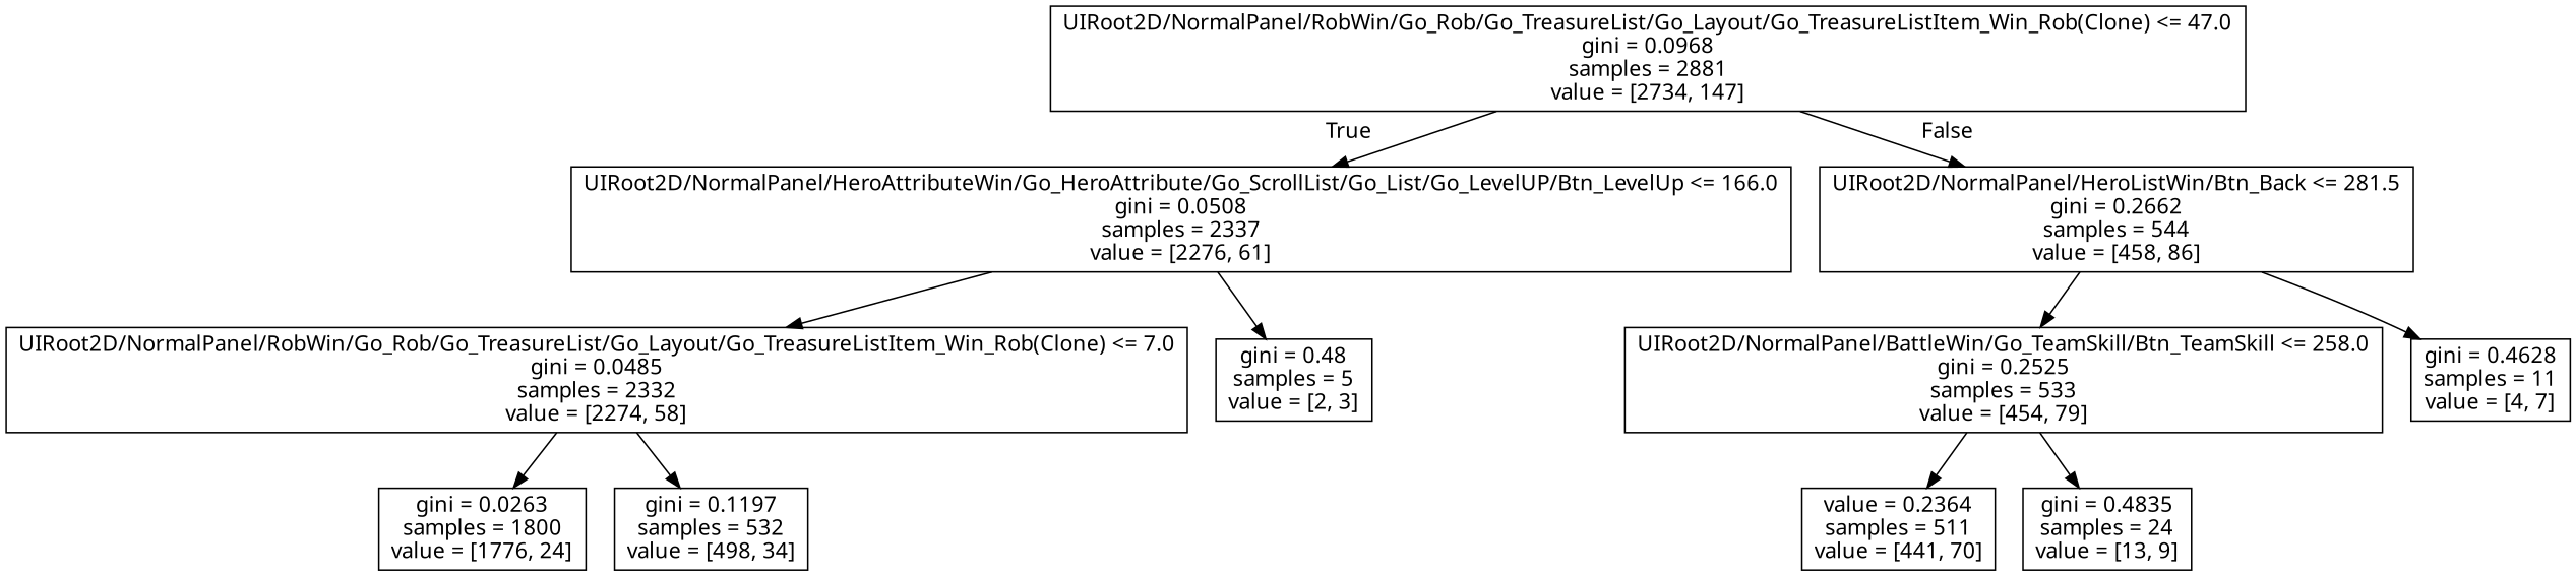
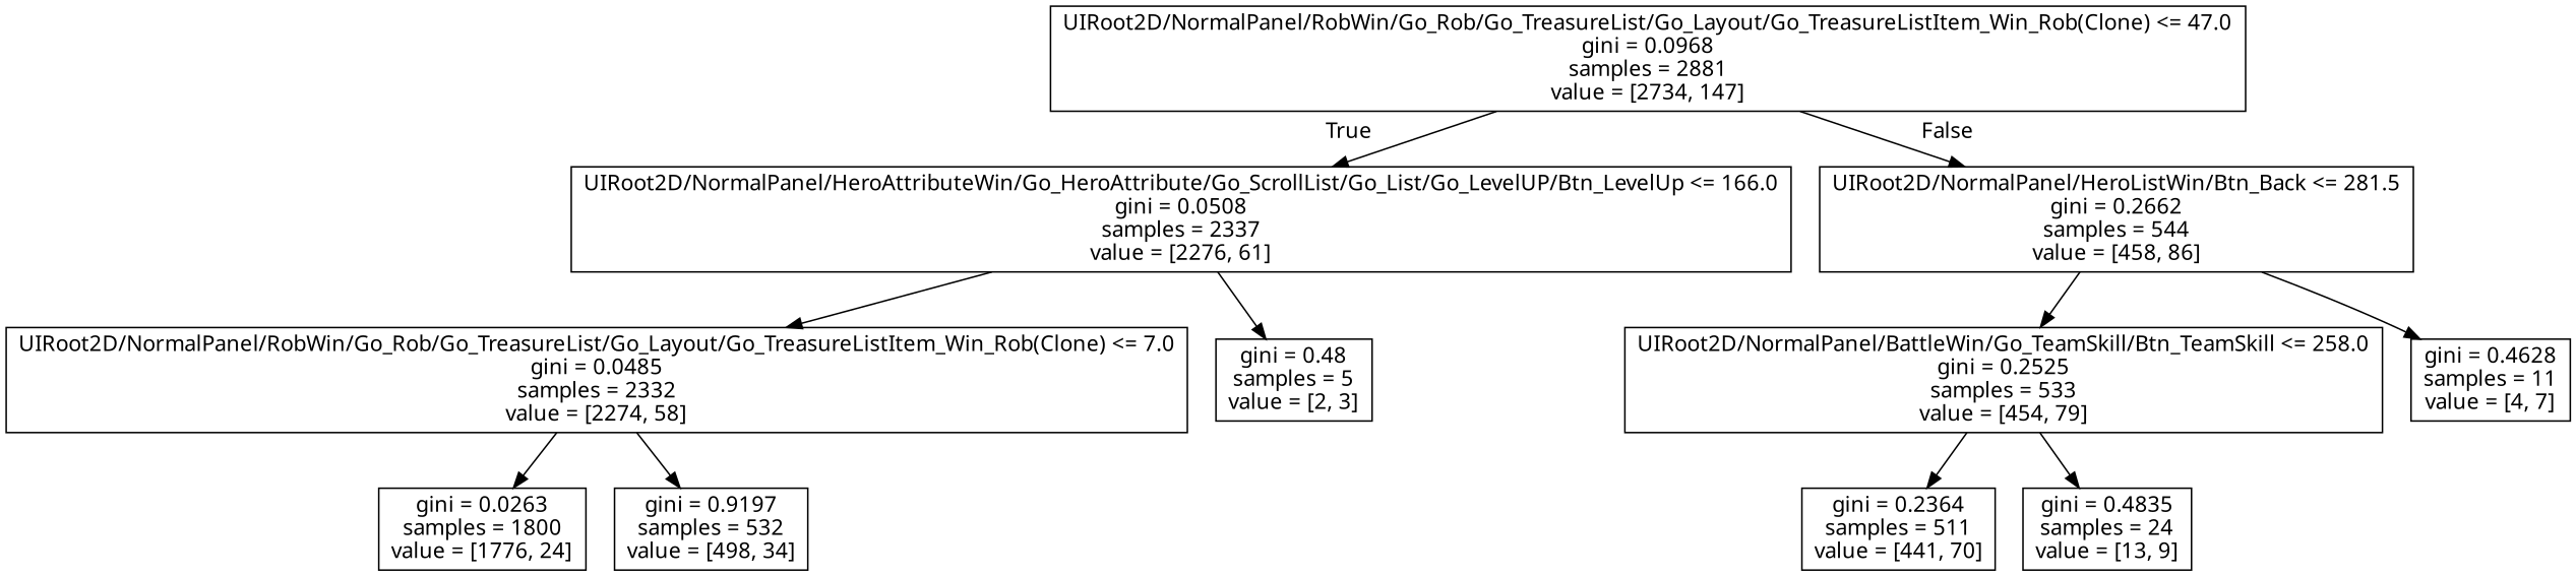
  digraph {
    fontname="Noto Sans"
    node [fontname="Noto Sans" shape=box]
    edge [fontname="Noto Sans"]
    n1 [label="UIRoot2D/NormalPanel/RobWin/Go_Rob/Go_TreasureList/Go_Layout/Go_TreasureListItem_Win_Rob(Clone) <= 47.0\ngini = 0.0968\nsamples = 2881\nvalue = [2734, 147]"]
    n2 [label="UIRoot2D/NormalPanel/HeroAttributeWin/Go_HeroAttribute/Go_ScrollList/Go_List/Go_LevelUP/Btn_LevelUp <= 166.0\ngini = 0.0508\nsamples = 2337\nvalue = [2276, 61]"]
    n3 [label="UIRoot2D/NormalPanel/HeroListWin/Btn_Back <= 281.5\ngini = 0.2662\nsamples = 544\nvalue = [458, 86]"]
    n4 [label="UIRoot2D/NormalPanel/RobWin/Go_Rob/Go_TreasureList/Go_Layout/Go_TreasureListItem_Win_Rob(Clone) <= 7.0\ngini = 0.0485\nsamples = 2332\nvalue = [2274, 58]"]
    n5 [label="gini = 0.48\nsamples = 5\nvalue = [2, 3]"]
    n6 [label="UIRoot2D/NormalPanel/BattleWin/Go_TeamSkill/Btn_TeamSkill <= 258.0\ngini = 0.2525\nsamples = 533\nvalue = [454, 79]"]
    n7 [label="gini = 0.4628\nsamples = 11\nvalue = [4, 7]"]
    n8 [label="gini = 0.0263\nsamples = 1800\nvalue = [1776, 24]"]
-   n9 [label="gini = 0.1197\nsamples = 532\nvalue = [498, 34]"]
-   n10 [label="value = 0.2364\nsamples = 511\nvalue = [441, 70]"]
+   n9 [label="gini = 0.9197\nsamples = 532\nvalue = [498, 34]"]
+   n10 [label="gini = 0.2364\nsamples = 511\nvalue = [441, 70]"]
    n11 [label="gini = 0.4835\nsamples = 24\nvalue = [13, 9]"]
    n1 -> n2 [headlabel=True labelangle=45 labeldistance=2.5]
    n1 -> n3 [headlabel=False labelangle=-45 labeldistance=2.5]
    n2 -> n4
    n2 -> n5
    n3 -> n6
    n3 -> n7
    n4 -> n8
    n4 -> n9
    n6 -> n10
    n6 -> n11
  }
